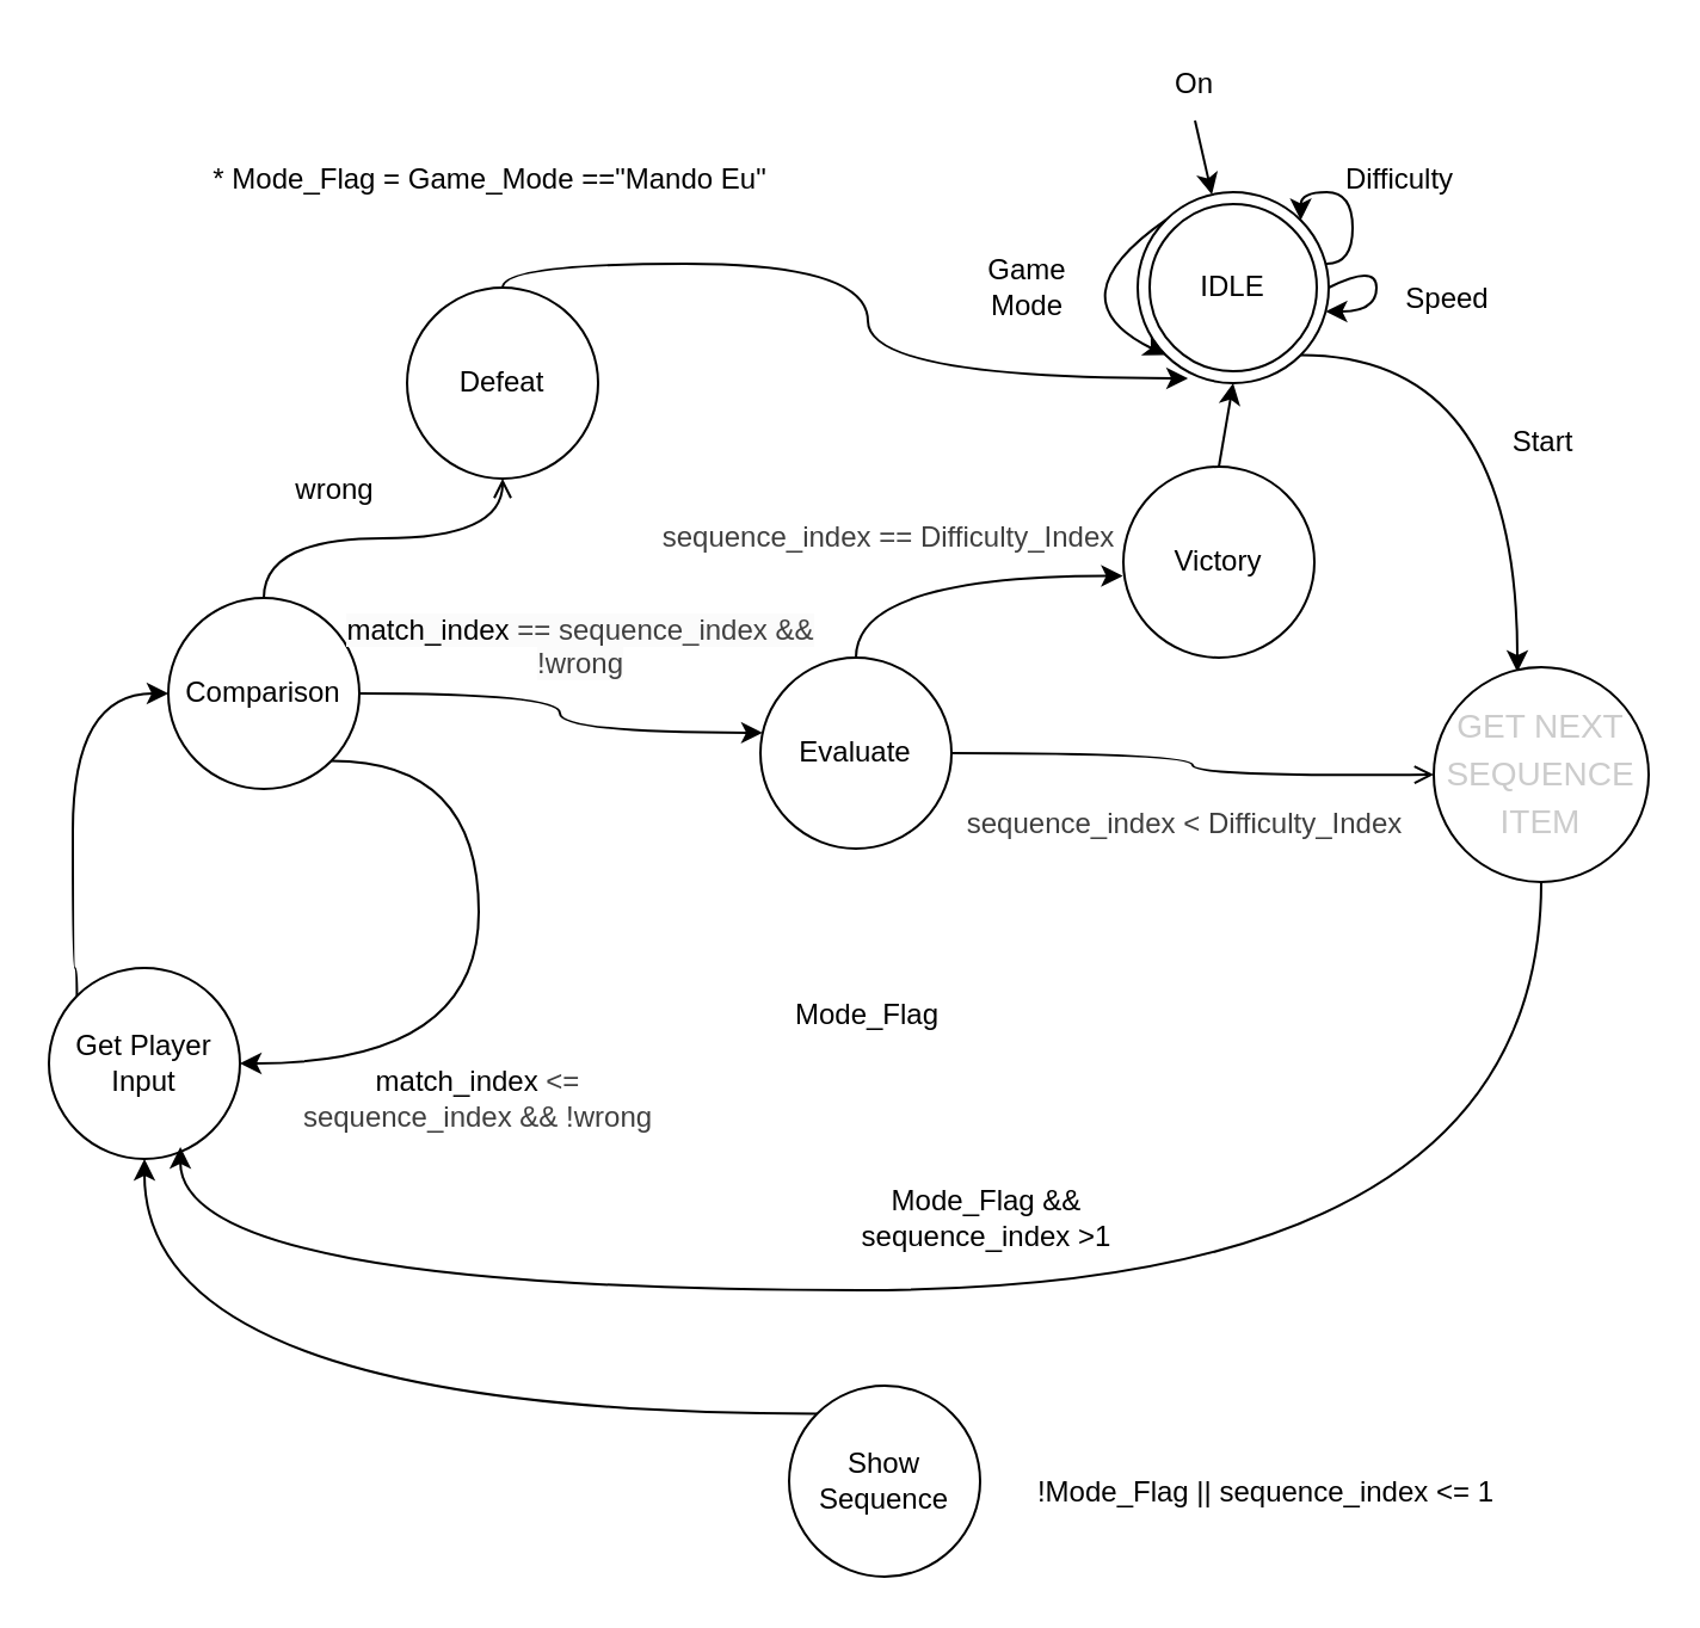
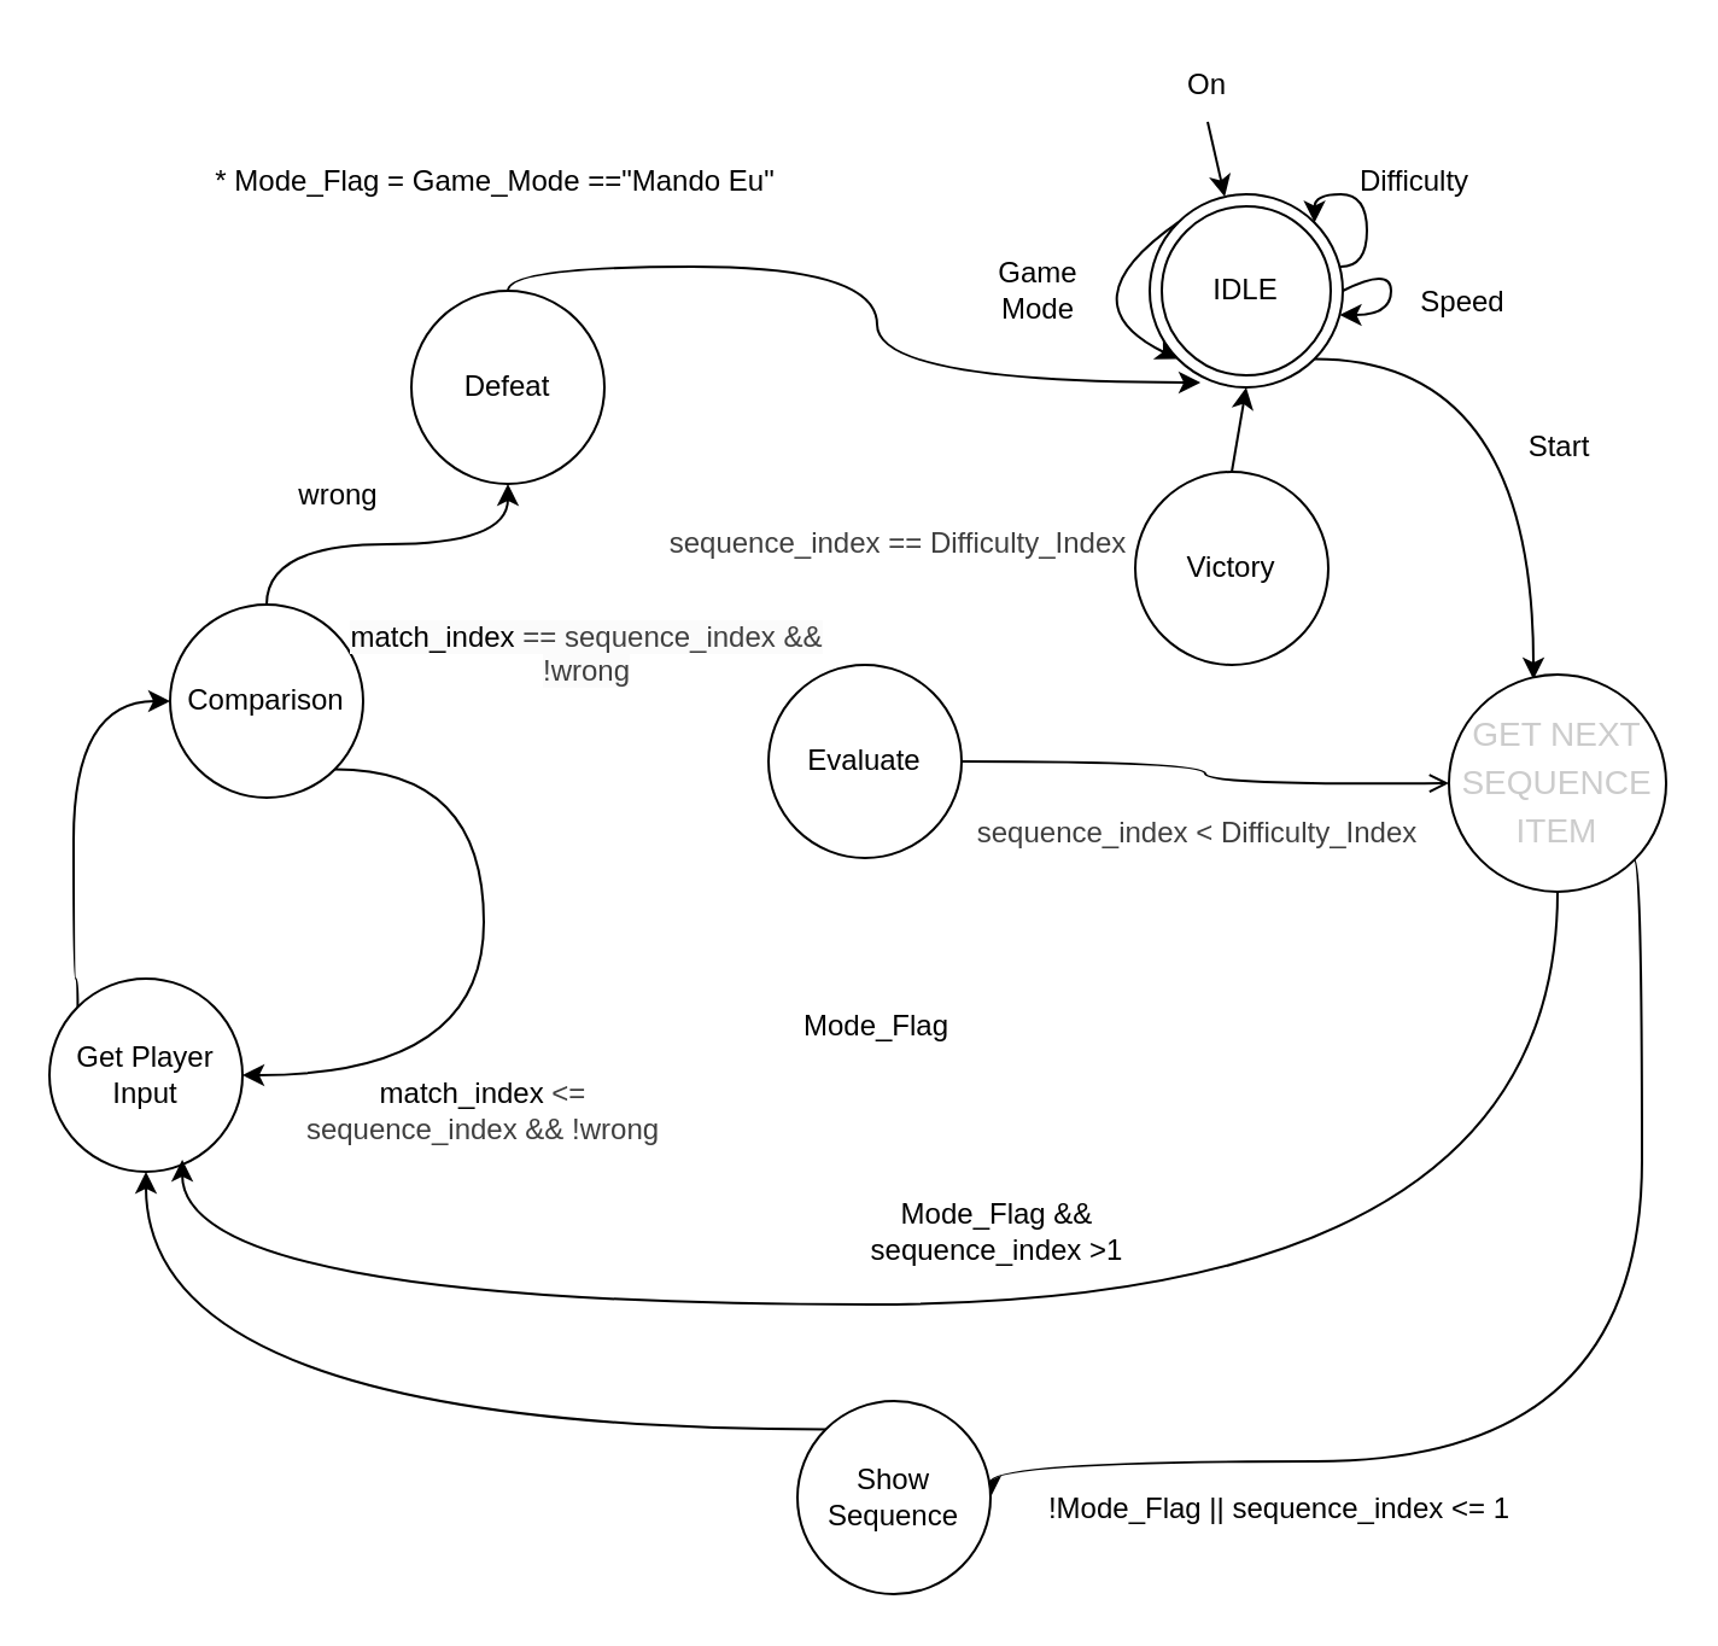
  <mxCell id="0" />
  <mxCell id="1" parent="0" />
  <mxCell id="2" style="edgeStyle=orthogonalEdgeStyle;curved=1;html=1;exitX=1;exitY=0;exitDx=0;exitDy=0;entryX=1;entryY=0;entryDx=0;entryDy=0;" edge="1" parent="1" source="4" target="4"><mxGeometry relative="1" as="geometry"><mxPoint x="566" y="60" as="targetPoint" /><Array as="points"><mxPoint x="544" y="110" /><mxPoint x="566" y="110" /><mxPoint x="566" y="80" /><mxPoint x="544" y="80" /></Array></mxGeometry></mxCell>
  <mxCell id="3" style="edgeStyle=orthogonalEdgeStyle;curved=1;html=1;exitX=1;exitY=1;exitDx=0;exitDy=0;entryX=0.389;entryY=0.022;entryDx=0;entryDy=0;entryPerimeter=0;" edge="1" parent="1" source="4" target="23"><mxGeometry relative="1" as="geometry"><mxPoint x="616" y="220" as="targetPoint" /></mxGeometry></mxCell>
  <mxCell id="4" value="IDLE" style="ellipse;whiteSpace=wrap;html=1;" vertex="1" parent="1"><mxGeometry x="476" y="80" width="80" height="80" as="geometry" /></mxCell>
  <mxCell id="5" style="edgeStyle=orthogonalEdgeStyle;curved=1;html=1;exitX=1;exitY=0.5;exitDx=0;exitDy=0;" edge="1" parent="1" source="4" target="4"><mxGeometry relative="1" as="geometry" /></mxCell>
  <mxCell id="6" value="Speed" style="text;strokeColor=none;align=center;fillColor=none;html=1;verticalAlign=middle;whiteSpace=wrap;rounded=0;" vertex="1" parent="1"><mxGeometry x="576" y="110" width="60" height="30" as="geometry" /></mxCell>
  <mxCell id="7" value="Difficulty" style="text;strokeColor=none;align=center;fillColor=none;html=1;verticalAlign=middle;whiteSpace=wrap;rounded=0;" vertex="1" parent="1"><mxGeometry x="556" y="60" width="60" height="30" as="geometry" /></mxCell>
  <mxCell id="8" value="Game Mode" style="text;strokeColor=none;align=center;fillColor=none;html=1;verticalAlign=middle;whiteSpace=wrap;rounded=0;" vertex="1" parent="1"><mxGeometry x="400" y="105" width="60" height="30" as="geometry" /></mxCell>
  <mxCell id="9" style="edgeStyle=orthogonalEdgeStyle;curved=1;html=1;exitX=0;exitY=0;exitDx=0;exitDy=0;entryX=0;entryY=0.5;entryDx=0;entryDy=0;" edge="1" parent="1" source="10" target="17"><mxGeometry relative="1" as="geometry"><Array as="points"><mxPoint x="32" y="405" /><mxPoint x="30" y="405" /><mxPoint x="30" y="290" /></Array></mxGeometry></mxCell>
  <mxCell id="10" value="Get Player Input" style="ellipse;whiteSpace=wrap;html=1;" vertex="1" parent="1"><mxGeometry x="20" y="405" width="80" height="80" as="geometry" /></mxCell>
  <mxCell id="11" value="Start" style="text;strokeColor=none;align=center;fillColor=none;html=1;verticalAlign=middle;whiteSpace=wrap;rounded=0;" vertex="1" parent="1"><mxGeometry x="616" y="170" width="60" height="30" as="geometry" /></mxCell>
+ <mxCell id="12" style="edgeStyle=orthogonalEdgeStyle;curved=1;html=1;exitX=1;exitY=1;exitDx=0;exitDy=0;entryX=1;entryY=0.5;entryDx=0;entryDy=0;" edge="1" parent="1" source="23" target="14"><mxGeometry relative="1" as="geometry"><mxPoint x="630" y="575" as="sourcePoint" /><Array as="points"><mxPoint x="680" y="356" /><mxPoint x="680" y="605" /></Array></mxGeometry></mxCell>
  <mxCell id="13" style="edgeStyle=orthogonalEdgeStyle;curved=1;html=1;exitX=0;exitY=0;exitDx=0;exitDy=0;" edge="1" parent="1" source="14" target="10"><mxGeometry relative="1" as="geometry" /></mxCell>
  <mxCell id="14" value="Show Sequence" style="ellipse;whiteSpace=wrap;html=1;" vertex="1" parent="1"><mxGeometry x="330" y="580" width="80" height="80" as="geometry" /></mxCell>
- <mxCell id="15" style="edgeStyle=orthogonalEdgeStyle;curved=1;html=1;exitX=0.5;exitY=0;exitDx=0;exitDy=0;endArrow=open;" edge="1" parent="1" source="17" target="18"><mxGeometry relative="1" as="geometry"><mxPoint x="300" y="270" as="targetPoint" /></mxGeometry></mxCell>
+ <mxCell id="15" style="edgeStyle=orthogonalEdgeStyle;curved=1;html=1;exitX=0.5;exitY=0;exitDx=0;exitDy=0;" edge="1" parent="1" source="17" target="18"><mxGeometry relative="1" as="geometry"><mxPoint x="300" y="270" as="targetPoint" /></mxGeometry></mxCell>
  <mxCell id="16" style="edgeStyle=orthogonalEdgeStyle;curved=1;html=1;exitX=1;exitY=1;exitDx=0;exitDy=0;entryX=1;entryY=0.5;entryDx=0;entryDy=0;" edge="1" parent="1" source="17" target="10"><mxGeometry relative="1" as="geometry"><Array as="points"><mxPoint x="200" y="318" /><mxPoint x="200" y="445" /></Array></mxGeometry></mxCell>
  <mxCell id="17" value="Comparison" style="ellipse;whiteSpace=wrap;html=1;" vertex="1" parent="1"><mxGeometry x="70" y="250" width="80" height="80" as="geometry" /></mxCell>
  <mxCell id="18" value="Defeat" style="ellipse;whiteSpace=wrap;html=1;" vertex="1" parent="1"><mxGeometry x="170" y="120" width="80" height="80" as="geometry" /></mxCell>
  <mxCell id="19" style="edgeStyle=none;html=1;exitX=0.5;exitY=0;exitDx=0;exitDy=0;entryX=0.5;entryY=1;entryDx=0;entryDy=0;" edge="1" parent="1" source="20" target="4"><mxGeometry relative="1" as="geometry" /></mxCell>
  <mxCell id="20" value="Victory" style="ellipse;whiteSpace=wrap;html=1;" vertex="1" parent="1"><mxGeometry x="470" y="195" width="80" height="80" as="geometry" /></mxCell>
  <mxCell id="21" style="edgeStyle=orthogonalEdgeStyle;curved=1;html=1;exitX=0.5;exitY=0;exitDx=0;exitDy=0;entryX=0.263;entryY=0.975;entryDx=0;entryDy=0;entryPerimeter=0;" edge="1" parent="1" source="18" target="4"><mxGeometry relative="1" as="geometry" /></mxCell>
  <mxCell id="22" style="edgeStyle=orthogonalEdgeStyle;curved=1;html=1;exitX=0;exitY=0;exitDx=0;exitDy=0;entryX=0;entryY=1;entryDx=0;entryDy=0;" edge="1" parent="1" source="4" target="4"><mxGeometry relative="1" as="geometry"><Array as="points"><mxPoint x="440" y="125" /></Array></mxGeometry></mxCell>
  <mxCell id="23" value="&lt;div style=&quot;line-height: 19px; color: rgb(204, 204, 204);&quot;&gt;&lt;span style=&quot;font-size: 14px; white-space: pre;&quot;&gt;&lt;font face=&quot;Helvetica&quot;&gt;GET NEXT&lt;/font&gt;&lt;/span&gt;&lt;/div&gt;&lt;div style=&quot;line-height: 19px; color: rgb(204, 204, 204);&quot;&gt;&lt;span style=&quot;font-size: 14px; white-space: pre;&quot;&gt;&lt;font face=&quot;Helvetica&quot;&gt;SEQUENCE&lt;/font&gt;&lt;/span&gt;&lt;/div&gt;&lt;div style=&quot;line-height: 19px; color: rgb(204, 204, 204);&quot;&gt;&lt;span style=&quot;font-size: 14px; white-space: pre; background-color: transparent;&quot;&gt;&lt;font face=&quot;Helvetica&quot;&gt;ITEM&lt;/font&gt;&lt;/span&gt;&lt;/div&gt;" style="ellipse;whiteSpace=wrap;html=1;" vertex="1" parent="1"><mxGeometry x="600" y="279" width="90" height="90" as="geometry" /></mxCell>
  <mxCell id="24" value="Mode_Flag" style="text;strokeColor=none;align=center;fillColor=none;html=1;verticalAlign=middle;whiteSpace=wrap;rounded=0;" vertex="1" parent="1"><mxGeometry x="320" y="410" width="86" height="30" as="geometry" /></mxCell>
  <mxCell id="25" style="edgeStyle=orthogonalEdgeStyle;curved=1;html=1;exitX=1;exitY=0.5;exitDx=0;exitDy=0;entryX=0;entryY=0.5;entryDx=0;entryDy=0;endArrow=open;" edge="1" parent="1" source="26" target="23"><mxGeometry relative="1" as="geometry"><Array as="points"><mxPoint x="499" y="315" /><mxPoint x="499" y="325" /></Array></mxGeometry></mxCell>
  <mxCell id="26" value="Evaluate" style="ellipse;whiteSpace=wrap;html=1;" vertex="1" parent="1"><mxGeometry x="318" y="275" width="80" height="80" as="geometry" /></mxCell>
- <mxCell id="27" style="edgeStyle=orthogonalEdgeStyle;curved=1;html=1;entryX=0.012;entryY=0.393;entryDx=0;entryDy=0;entryPerimeter=0;" edge="1" parent="1" source="17" target="26"><mxGeometry relative="1" as="geometry" /></mxCell>
  <mxCell id="28" value="&lt;span style=&quot;color: rgb(63, 63, 63);&quot;&gt;&lt;span style=&quot;color: rgb(0, 0, 0);&quot;&gt;match_index&lt;/span&gt;&amp;nbsp;&amp;lt;= sequence_index &amp;amp;&amp;amp; !wrong&lt;/span&gt;" style="text;strokeColor=none;align=center;fillColor=none;html=1;verticalAlign=middle;whiteSpace=wrap;rounded=0;" vertex="1" parent="1"><mxGeometry x="120" y="445" width="160" height="30" as="geometry" /></mxCell>
- <mxCell id="29" style="edgeStyle=orthogonalEdgeStyle;curved=1;html=1;exitX=0.5;exitY=0;exitDx=0;exitDy=0;entryX=-0.003;entryY=0.572;entryDx=0;entryDy=0;entryPerimeter=0;" edge="1" parent="1" source="26" target="20"><mxGeometry relative="1" as="geometry" /></mxCell>
  <mxCell id="30" value="&lt;span style=&quot;color: rgb(63, 63, 63);&quot;&gt;&lt;span style=&quot;scrollbar-color: light-dark(#e2e2e2, #4b4b4b)&lt;br/&gt;&#09;&#09;&#09;&#09;&#09;light-dark(#fbfbfb, var(--dark-panel-color)); color: rgb(63, 63, 63);&quot;&gt;sequence&lt;/span&gt;&lt;span style=&quot;color: rgb(63, 63, 63);&quot;&gt;_index&lt;/span&gt;&amp;nbsp;== Difficulty_Index&lt;/span&gt;" style="text;strokeColor=none;align=center;fillColor=none;html=1;verticalAlign=middle;whiteSpace=wrap;rounded=0;" vertex="1" parent="1"><mxGeometry x="274" y="210" width="196" height="30" as="geometry" /></mxCell>
  <mxCell id="31" value="&lt;span style=&quot;color: rgb(63, 63, 63); font-family: Helvetica; font-size: 12px; font-style: normal; font-variant-ligatures: normal; font-variant-caps: normal; font-weight: 400; letter-spacing: normal; orphans: 2; text-indent: 0px; text-transform: none; widows: 2; word-spacing: 0px; -webkit-text-stroke-width: 0px; white-space: normal; background-color: rgb(251, 251, 251); text-decoration-thickness: initial; text-decoration-style: initial; text-decoration-color: initial; float: none; display: inline !important;&quot;&gt;&lt;span style=&quot;color: rgb(0, 0, 0);&quot;&gt;match_index&lt;/span&gt;&amp;nbsp;==&amp;nbsp;&lt;span style=&quot;color: rgb(63, 63, 63);&quot;&gt;sequence_index&lt;/span&gt;&amp;nbsp;&amp;amp;&amp;amp; !wrong&lt;/span&gt;" style="text;whiteSpace=wrap;html=1;align=center;" vertex="1" parent="1"><mxGeometry x="168" y="250" width="150" height="40" as="geometry" /></mxCell>
  <mxCell id="32" value="wrong" style="text;strokeColor=none;align=center;fillColor=none;html=1;verticalAlign=middle;whiteSpace=wrap;rounded=0;" vertex="1" parent="1"><mxGeometry x="110" y="190" width="60" height="30" as="geometry" /></mxCell>
  <mxCell id="33" value="* Mode_Flag = Game_Mode ==&quot;Mando Eu&quot;" style="text;strokeColor=none;align=center;fillColor=none;html=1;verticalAlign=middle;whiteSpace=wrap;rounded=0;" vertex="1" parent="1"><mxGeometry x="80" y="60" width="250" height="30" as="geometry" /></mxCell>
  <mxCell id="34" style="edgeStyle=none;html=1;exitX=0.5;exitY=1;exitDx=0;exitDy=0;" edge="1" parent="1" source="35" target="4"><mxGeometry relative="1" as="geometry" /></mxCell>
  <mxCell id="35" value="On" style="text;strokeColor=none;align=center;fillColor=none;html=1;verticalAlign=middle;whiteSpace=wrap;rounded=0;" vertex="1" parent="1"><mxGeometry x="470" y="20" width="60" height="30" as="geometry" /></mxCell>
  <mxCell id="36" value="IDLE" style="ellipse;whiteSpace=wrap;html=1;" vertex="1" parent="1"><mxGeometry x="481" y="85" width="70" height="70" as="geometry" /></mxCell>
  <mxCell id="37" style="edgeStyle=orthogonalEdgeStyle;curved=1;html=1;exitX=0.5;exitY=1;exitDx=0;exitDy=0;entryX=0.688;entryY=0.938;entryDx=0;entryDy=0;entryPerimeter=0;" edge="1" parent="1" source="23" target="10"><mxGeometry relative="1" as="geometry"><Array as="points"><mxPoint x="645" y="540" /><mxPoint x="75" y="540" /></Array></mxGeometry></mxCell>
  <mxCell id="38" value="Mode_Flag &amp;amp;&amp;amp; sequence_index &amp;gt;1" style="text;strokeColor=none;align=center;fillColor=none;html=1;verticalAlign=middle;whiteSpace=wrap;rounded=0;" vertex="1" parent="1"><mxGeometry x="333" y="495" width="160" height="30" as="geometry" /></mxCell>
  <mxCell id="39" value="!Mode_Flag || sequence_index &amp;lt;= 1" style="text;strokeColor=none;align=center;fillColor=none;html=1;verticalAlign=middle;whiteSpace=wrap;rounded=0;" vertex="1" parent="1"><mxGeometry x="430" y="610" width="200" height="30" as="geometry" /></mxCell>
  <mxCell id="40" value="&lt;span style=&quot;color: rgb(63, 63, 63);&quot;&gt;&lt;span style=&quot;scrollbar-color: light-dark(#e2e2e2, #4b4b4b)&lt;br/&gt;&#09;&#09;&#09;&#09;&#09;light-dark(#fbfbfb, var(--dark-panel-color)); color: rgb(63, 63, 63);&quot;&gt;sequence&lt;/span&gt;&lt;span style=&quot;color: rgb(63, 63, 63);&quot;&gt;_index&lt;/span&gt;&amp;nbsp;&amp;lt; Difficulty_Index&lt;/span&gt;" style="text;strokeColor=none;align=center;fillColor=none;html=1;verticalAlign=middle;whiteSpace=wrap;rounded=0;" vertex="1" parent="1"><mxGeometry x="398" y="330" width="196" height="30" as="geometry" /></mxCell>
